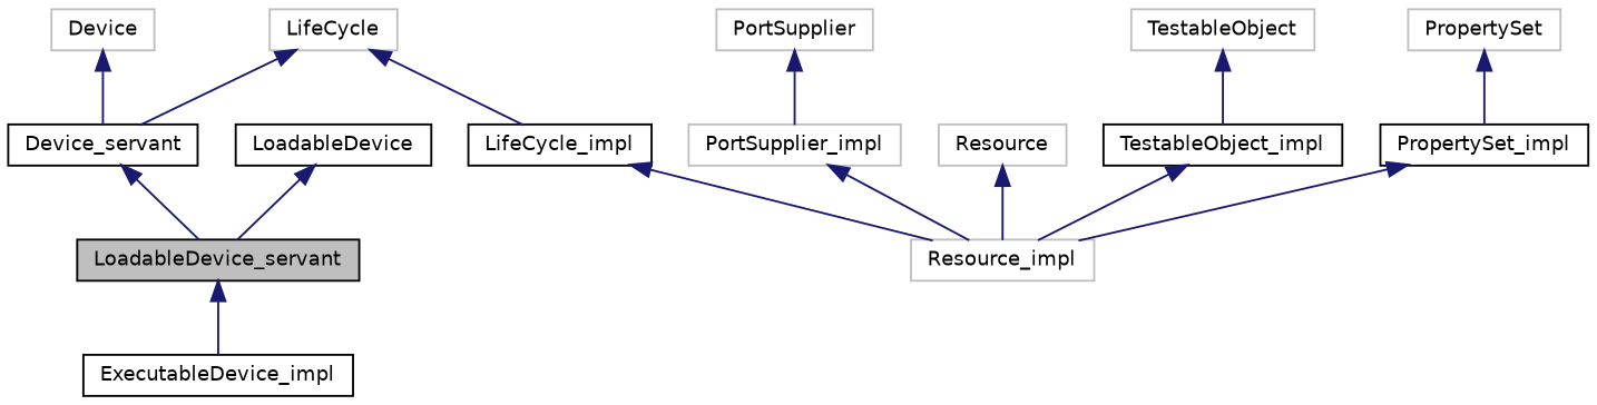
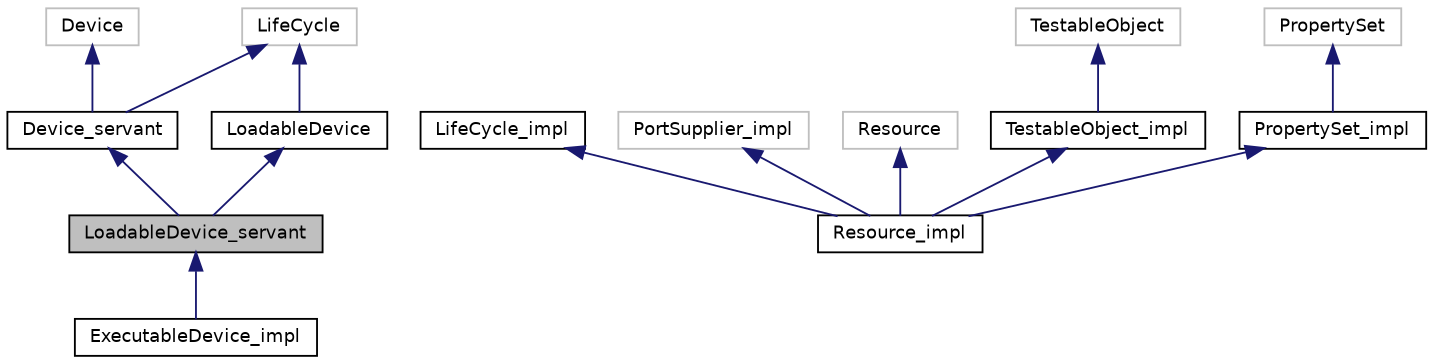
  digraph {
    node [color=black fillcolor=white fontname=Helvetica fontsize=10 shape=record style=filled]
    edge [color=midnightblue dir=back fontname=Helvetica fontsize=10 labelfontname=Helvetica labelfontsize=10 style=solid]
    n1 [fillcolor=grey75 fontcolor=black height=0.2 label=LoadableDevice_servant width=0.4]
    n2 [height=0.2 label=ExecutableDevice_impl width=0.4]
    n3 [height=0.2 label=Device_servant width=0.4]
-   n4 [color=grey75 height=0.2 label=Resource_impl width=0.4]
+   n4 [height=0.2 label=Resource_impl width=0.4]
    n5 [height=0.2 label=PropertySet_impl width=0.4]
    n6 [color=grey75 height=0.2 label=PropertySet width=0.4]
    n7 [color=grey75 height=0.2 label=PortSupplier_impl width=0.4]
-   n8 [color=grey75 height=0.2 label=PortSupplier width=0.4]
    n9 [height=0.2 label=LifeCycle_impl width=0.4]
    n10 [color=grey75 height=0.2 label=LifeCycle width=0.4]
    n11 [height=0.2 label=TestableObject_impl width=0.4]
    n12 [color=grey75 height=0.2 label=TestableObject width=0.4]
    n13 [color=grey75 height=0.2 label=Resource width=0.4]
    n14 [color=grey75 height=0.2 label=Device width=0.4]
    n15 [height=0.2 label=LoadableDevice width=0.4]
    n1 -> n2
    n3 -> n1
    n5 -> n4
    n6 -> n5
    n7 -> n4
-   n8 -> n7
    n9 -> n4
    n10 -> n3
-   n10 -> n9
+   n10 -> n15
    n11 -> n4
    n12 -> n11
    n13 -> n4
    n14 -> n3
    n15 -> n1
  }
